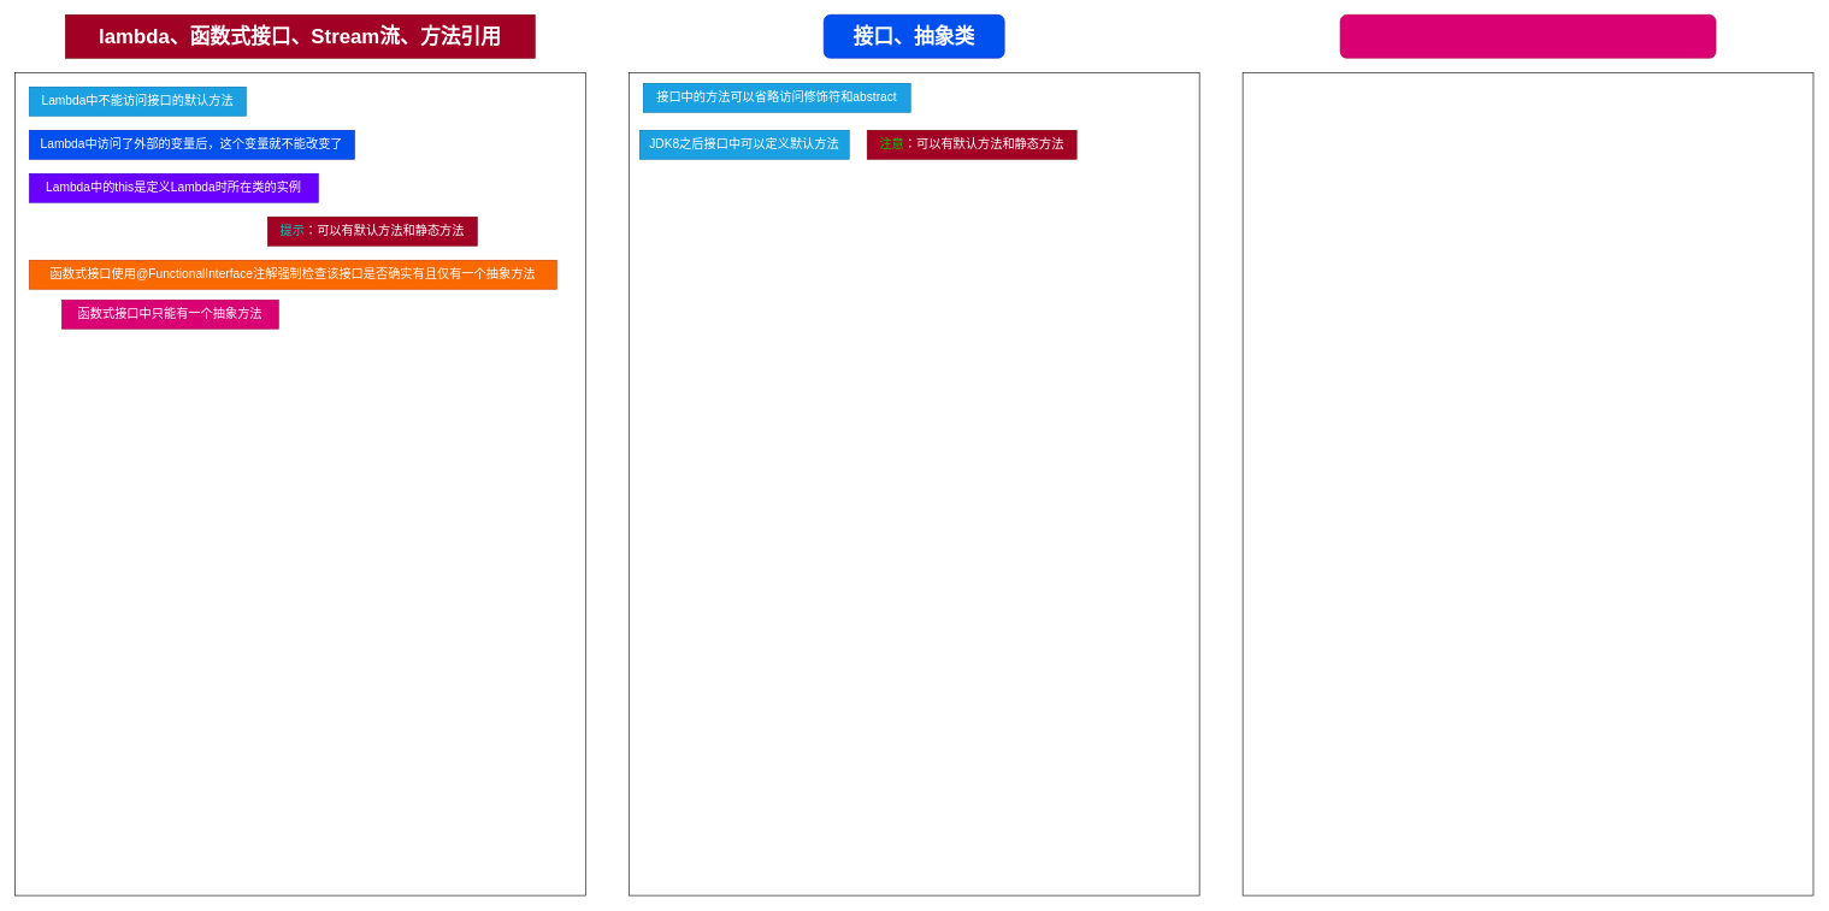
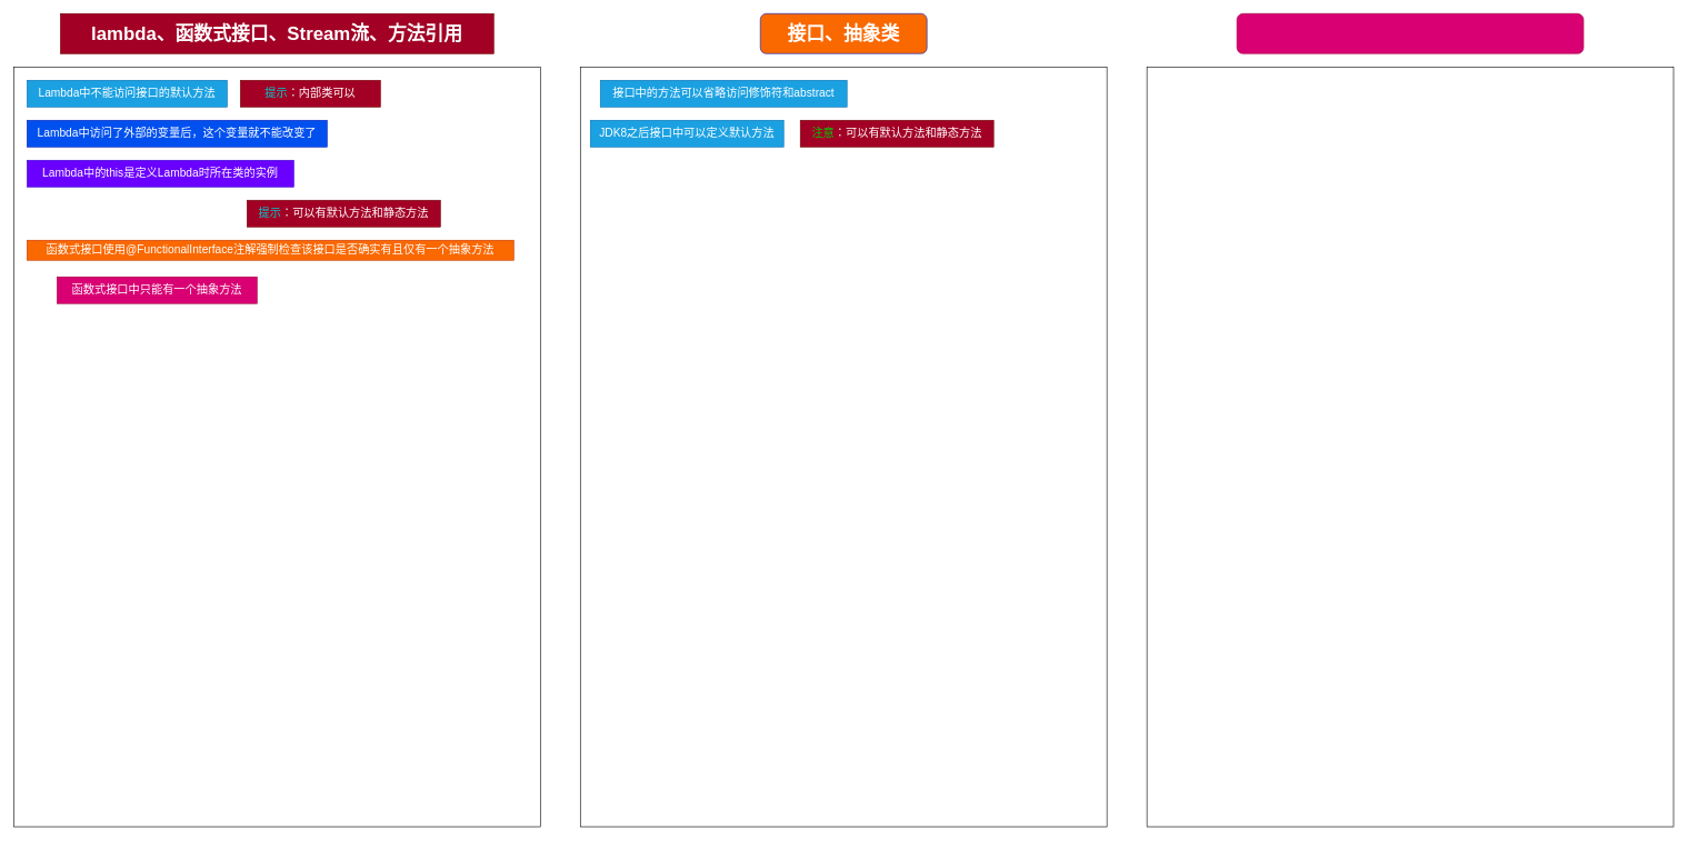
  <mxCell id="0" />
  <mxCell id="1" parent="0" />
  <mxCell id="2" value="&lt;h1 class=&quot;title-article&quot; id=&quot;articleContentId&quot; style=&quot;box-sizing: border-box ; outline: 0px ; margin: 0px ; padding: 0px ; font-family: &amp;#34;pingfang sc&amp;#34; , &amp;#34;microsoft yahei&amp;#34; , &amp;#34;simhei&amp;#34; , &amp;#34;arial&amp;#34; , &amp;#34;simsun&amp;#34; ; font-size: 28px ; overflow-wrap: break-word ; word-break: break-all&quot;&gt;&lt;font color=&quot;#ffffff&quot;&gt;lambda、&lt;/font&gt;函数式接口、Stream流、方法引用&lt;/h1&gt;" style="whiteSpace=wrap;html=1;fillColor=#a20025;strokeColor=#6F0000;fontColor=#ffffff;rounded=0;" parent="1" vertex="1"><mxGeometry x="90" y="20" width="650" height="60" as="geometry" /></mxCell>
  <mxCell id="3" value="" style="whiteSpace=wrap;html=1;" parent="1" vertex="1"><mxGeometry x="20" y="100" width="790" height="1140" as="geometry" /></mxCell>
  <mxCell id="4" value="Lambda中不能访问接口的默认方法" style="text;html=1;strokeColor=#006EAF;fillColor=#1ba1e2;align=center;verticalAlign=middle;whiteSpace=wrap;rounded=0;fontSize=17;fontColor=#ffffff;" parent="1" vertex="1"><mxGeometry x="40" y="120" width="300" height="40" as="geometry" /></mxCell>
  <mxCell id="5" value="Lambda中访问了外部的变量后，这个变量就不能改变了" style="text;html=1;strokeColor=#001DBC;fillColor=#0050ef;align=center;verticalAlign=middle;whiteSpace=wrap;rounded=0;fontSize=17;fontColor=#ffffff;" parent="1" vertex="1"><mxGeometry x="40" y="180" width="450" height="40" as="geometry" /></mxCell>
  <mxCell id="6" value="Lambda中的this是定义Lambda时所在类的实例" style="text;html=1;strokeColor=#3700CC;fillColor=#6a00ff;align=center;verticalAlign=middle;whiteSpace=wrap;rounded=0;fontSize=17;fontColor=#ffffff;" parent="1" vertex="1"><mxGeometry x="40" y="240" width="400" height="40" as="geometry" /></mxCell>
  <mxCell id="7" value="" style="whiteSpace=wrap;html=1;" parent="1" vertex="1"><mxGeometry x="870" y="100" width="790" height="1140" as="geometry" /></mxCell>
- <mxCell id="8" value="&lt;h1 class=&quot;title-article&quot; id=&quot;articleContentId&quot; style=&quot;box-sizing: border-box ; outline: 0px ; margin: 0px ; padding: 0px ; font-family: &amp;#34;pingfang sc&amp;#34; , &amp;#34;microsoft yahei&amp;#34; , &amp;#34;simhei&amp;#34; , &amp;#34;arial&amp;#34; , &amp;#34;simsun&amp;#34; ; font-size: 28px ; overflow-wrap: break-word ; word-break: break-all&quot;&gt;&lt;font color=&quot;#ffffff&quot;&gt;接口、抽象类&lt;/font&gt;&lt;/h1&gt;" style="rounded=1;whiteSpace=wrap;html=1;fillColor=#0050ef;strokeColor=#001DBC;fontColor=#ffffff;" parent="1" vertex="1"><mxGeometry x="1140" y="20" width="250" height="60" as="geometry" /></mxCell>
- <mxCell id="9" value="接口中的方法可以省略访问修饰符和abstract" style="text;html=1;strokeColor=#006EAF;fillColor=#1ba1e2;align=center;verticalAlign=middle;whiteSpace=wrap;rounded=0;fontSize=17;fontColor=#ffffff;fontFamily=Helvetica;" parent="1" vertex="1"><mxGeometry x="890" y="115" width="370" height="40" as="geometry" /></mxCell>
+ <mxCell id="8" value="&lt;h1 class=&quot;title-article&quot; id=&quot;articleContentId&quot; style=&quot;box-sizing: border-box ; outline: 0px ; margin: 0px ; padding: 0px ; font-family: &amp;#34;pingfang sc&amp;#34; , &amp;#34;microsoft yahei&amp;#34; , &amp;#34;simhei&amp;#34; , &amp;#34;arial&amp;#34; , &amp;#34;simsun&amp;#34; ; font-size: 28px ; overflow-wrap: break-word ; word-break: break-all&quot;&gt;&lt;font color=&quot;#ffffff&quot;&gt;接口、抽象类&lt;/font&gt;&lt;/h1&gt;" style="rounded=1;whiteSpace=wrap;html=1;fillColor=#fa6800;strokeColor=#001DBC;fontColor=#ffffff;" parent="1" vertex="1"><mxGeometry x="1140" y="20" width="250" height="60" as="geometry" /></mxCell>
+ <mxCell id="9" value="接口中的方法可以省略访问修饰符和abstract" style="text;html=1;strokeColor=#006EAF;fillColor=#1ba1e2;align=center;verticalAlign=middle;whiteSpace=wrap;rounded=0;fontSize=17;fontColor=#ffffff;fontFamily=Helvetica;" parent="1" vertex="1"><mxGeometry x="900" y="120" width="370" height="40" as="geometry" /></mxCell>
  <mxCell id="10" value="JDK8之后接口中可以定义默认方法" style="text;html=1;strokeColor=#006EAF;fillColor=#1ba1e2;align=center;verticalAlign=middle;whiteSpace=wrap;rounded=0;fontSize=17;fontColor=#ffffff;fontFamily=Helvetica;" parent="1" vertex="1"><mxGeometry x="885" y="180" width="290" height="40" as="geometry" /></mxCell>
  <mxCell id="11" value="&lt;font color=&quot;#00cc00&quot; style=&quot;font-size: 17px;&quot;&gt;注意&lt;/font&gt;：可以有默认方法和静态方法" style="text;html=1;strokeColor=#6F0000;fillColor=#a20025;align=center;verticalAlign=middle;whiteSpace=wrap;rounded=0;fontSize=17;fontColor=#ffffff;fontFamily=Helvetica;" parent="1" vertex="1"><mxGeometry x="1200" y="180" width="290" height="40" as="geometry" /></mxCell>
  <mxCell id="12" value="" style="whiteSpace=wrap;html=1;" vertex="1" parent="1"><mxGeometry x="1720" y="100" width="790" height="1140" as="geometry" /></mxCell>
  <mxCell id="13" value="&lt;h1 class=&quot;title-article&quot; id=&quot;articleContentId&quot; style=&quot;box-sizing: border-box ; outline: 0px ; margin: 0px ; padding: 0px ; font-family: &amp;#34;pingfang sc&amp;#34; , &amp;#34;microsoft yahei&amp;#34; , &amp;#34;simhei&amp;#34; , &amp;#34;arial&amp;#34; , &amp;#34;simsun&amp;#34; ; font-size: 28px ; overflow-wrap: break-word ; word-break: break-all&quot;&gt;&lt;br&gt;&lt;/h1&gt;" style="rounded=1;whiteSpace=wrap;html=1;fillColor=#d80073;strokeColor=#A50040;fontColor=#ffffff;" vertex="1" parent="1"><mxGeometry x="1855" y="20" width="520" height="60" as="geometry" /></mxCell>
  <mxCell id="14" value="函数式接口中只能有一个抽象方法" style="text;html=1;strokeColor=#A50040;fillColor=#d80073;align=center;verticalAlign=middle;whiteSpace=wrap;rounded=0;fontSize=17;fontColor=#ffffff;" vertex="1" parent="1"><mxGeometry x="85" y="415" width="300" height="40" as="geometry" /></mxCell>
  <mxCell id="15" value="&lt;font style=&quot;font-size: 17px&quot; color=&quot;#00cccc&quot;&gt;提示&lt;/font&gt;：可以有默认方法和静态方法" style="text;html=1;strokeColor=#6F0000;fillColor=#a20025;align=center;verticalAlign=middle;whiteSpace=wrap;rounded=0;fontSize=17;fontColor=#ffffff;fontFamily=Helvetica;" vertex="1" parent="1"><mxGeometry x="370" y="300" width="290" height="40" as="geometry" /></mxCell>
- <mxCell id="17" value="函数式接口使用@FunctionalInterface注解强制检查该接口是否确实有且仅有一个抽象方法" style="text;html=1;strokeColor=#C73500;fillColor=#fa6800;align=center;verticalAlign=middle;whiteSpace=wrap;rounded=0;fontSize=17;fontColor=#ffffff;" vertex="1" parent="1"><mxGeometry x="40" y="360" width="730" height="40" as="geometry" /></mxCell>
+ <mxCell id="16" value="&lt;font style=&quot;font-size: 17px&quot; color=&quot;#00cccc&quot;&gt;提示&lt;/font&gt;：内部类可以" style="text;html=1;strokeColor=#6F0000;fillColor=#a20025;align=center;verticalAlign=middle;whiteSpace=wrap;rounded=0;fontSize=17;fontColor=#ffffff;fontFamily=Helvetica;" vertex="1" parent="1"><mxGeometry x="360" y="120" width="210" height="40" as="geometry" /></mxCell>
+ <mxCell id="17" value="函数式接口使用@FunctionalInterface注解强制检查该接口是否确实有且仅有一个抽象方法" style="text;html=1;strokeColor=#C73500;fillColor=#fa6800;align=center;verticalAlign=middle;whiteSpace=wrap;rounded=0;fontSize=17;fontColor=#ffffff;" vertex="1" parent="1"><mxGeometry x="40" y="360" width="730" height="30" as="geometry" /></mxCell>
